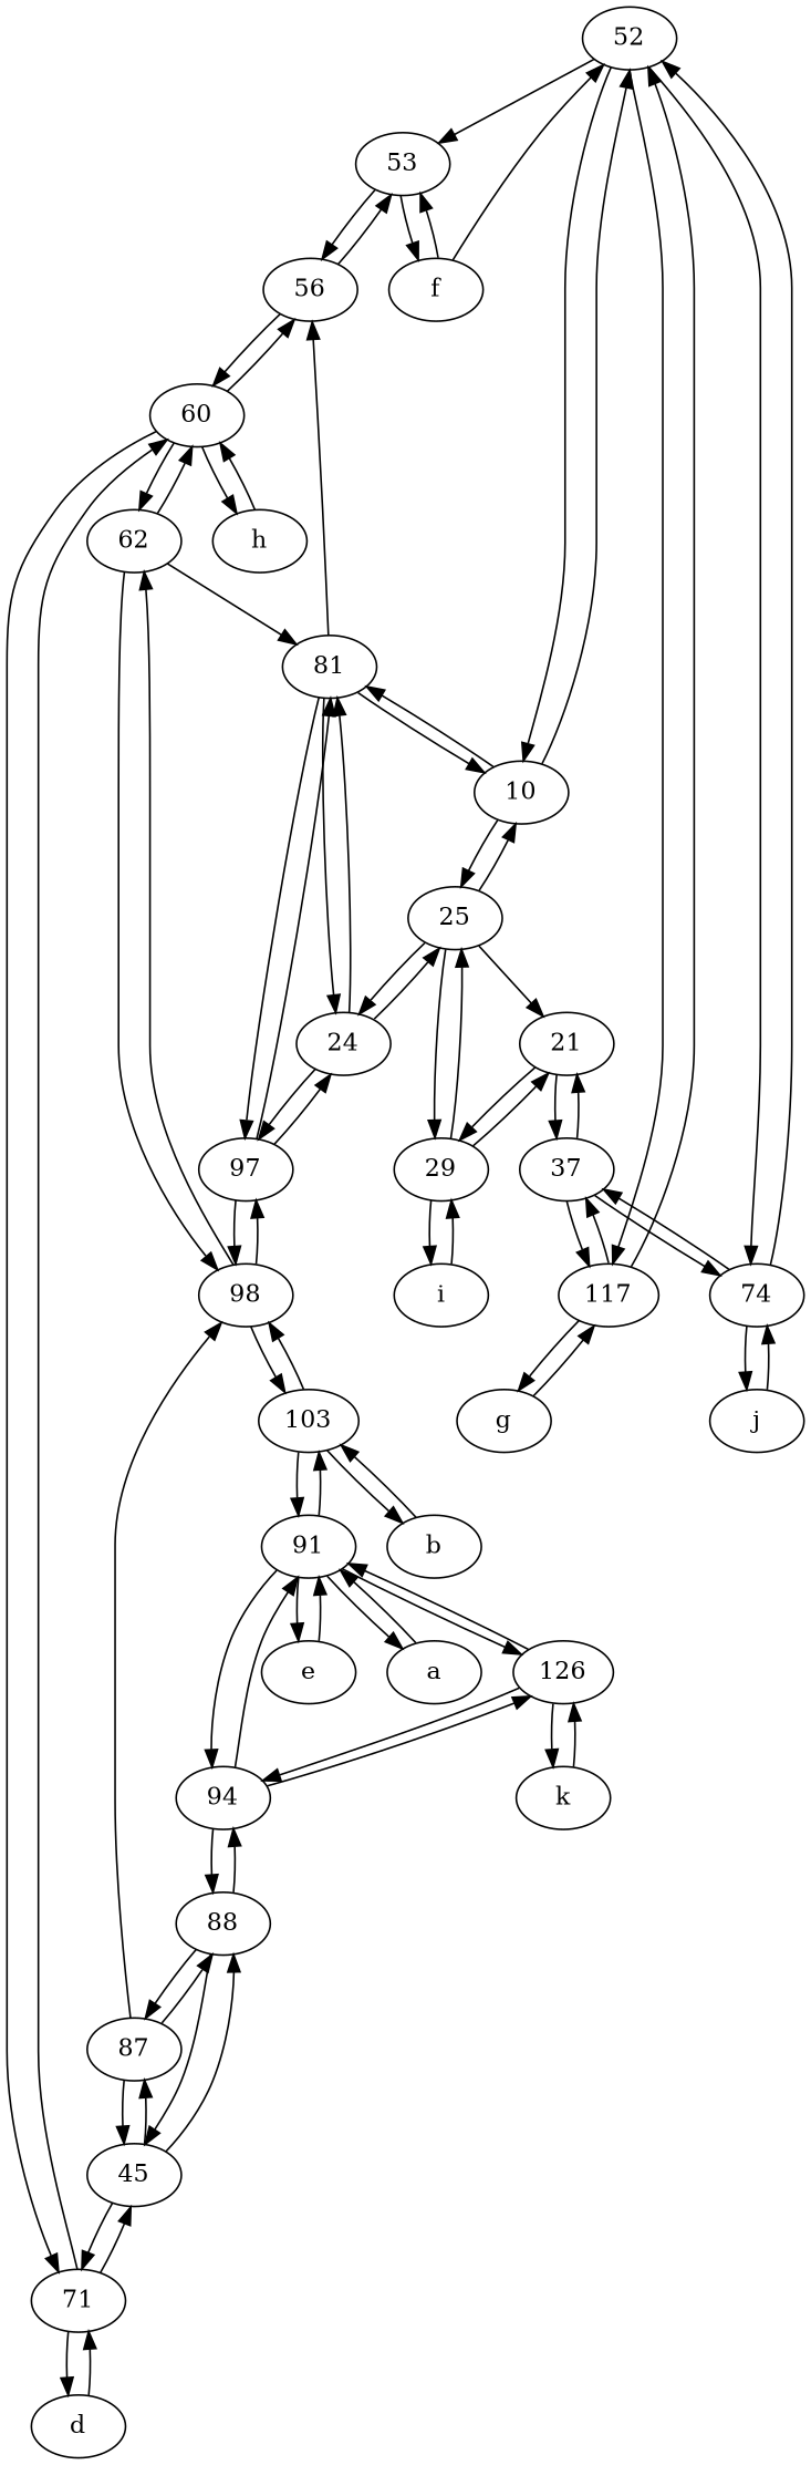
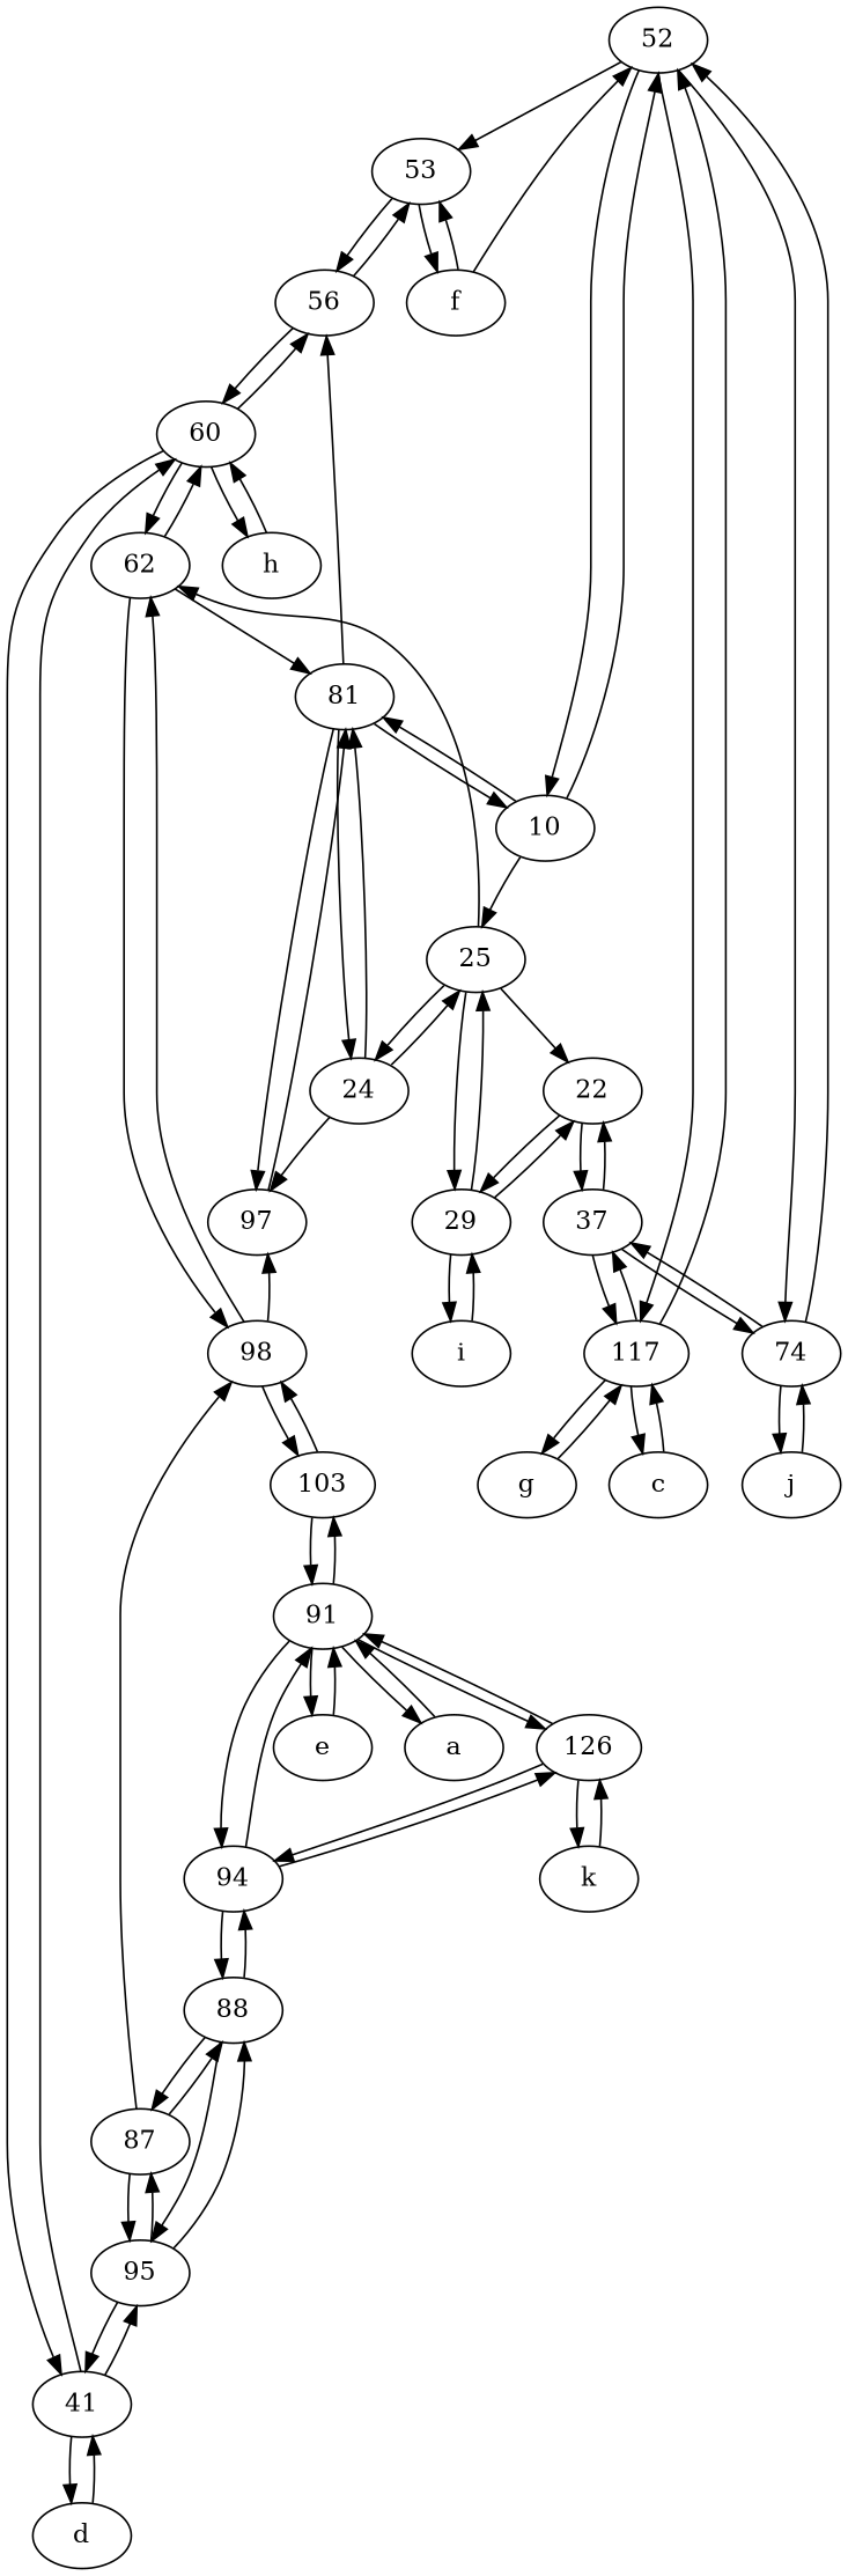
  digraph {
    52
    53
    117
    n4 [label=10]
    74
    f
    56
    37
    g
+   c
    81
    25
    j
    60
-   22 [label=21]
+   22
    29
    62
    98
    24
    97
-   71
+   71 [label=41]
    h
    103
    k
    126
    91
    94
    i
    d
-   95 [label=45]
+   95
    88
    87
    e
    a
-   b
    52 -> 53
    52 -> 117
    52 -> n4
    52 -> 74
    53 -> f
    53 -> 56
    117 -> 52
    117 -> 37
    117 -> g
+   117 -> c
    n4 -> 52
    n4 -> 81
    n4 -> 25
    74 -> 52
    74 -> 37
    74 -> j
    f -> 52
    f -> 53
    56 -> 53
    56 -> 60
    37 -> 117
    37 -> 74
    37 -> 22
    g -> 117
+   c -> 117
    81 -> n4
    81 -> 56
    81 -> 24
    81 -> 97
-   25 -> n4
+   25 -> 62
    25 -> 22
    25 -> 29
    25 -> 24
    j -> 74
    60 -> 56
    60 -> 62
    60 -> 71
    60 -> h
    22 -> 37
    22 -> 29
    29 -> 25
    29 -> 22
    29 -> i
    62 -> 81
    62 -> 60
    62 -> 98
    98 -> 62
    98 -> 97
    98 -> 103
    24 -> 81
    24 -> 25
    24 -> 97
    97 -> 81
-   97 -> 98
-   97 -> 24
    71 -> 60
    71 -> d
    71 -> 95
    h -> 60
    103 -> 98
    103 -> 91
-   103 -> b
    k -> 126
    126 -> k
    126 -> 91
    126 -> 94
    91 -> 103
    91 -> 126
    91 -> 94
    91 -> e
    91 -> a
    94 -> 126
    94 -> 91
    94 -> 88
    i -> 29
    d -> 71
    95 -> 71
    95 -> 88
    95 -> 87
    88 -> 94
    88 -> 95
    88 -> 87
    87 -> 98
    87 -> 95
    87 -> 88
    e -> 91
    a -> 91
-   b -> 103
  }
